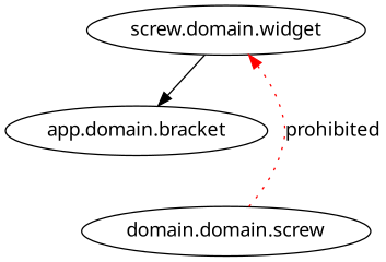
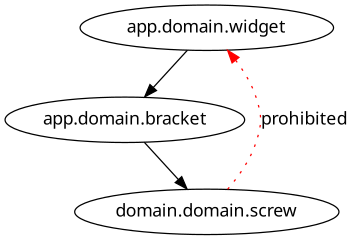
  digraph {
    fontname="Noto Sans"
    rankdir=TB
    node [fontname="Noto Sans"]
    edge [fontname="Noto Sans"]
-   n1 [label="screw.domain.widget"]
+   n1 [label="app.domain.widget"]
    n2 [label="domain.domain.screw"]
    n3 [label="app.domain.bracket"]
    subgraph sub_1 {
      n1
      n2
    }
    n1 -> n3
    n2 -> n1 [color=red label=prohibited style=dotted]
+   n3 -> n2
  }
